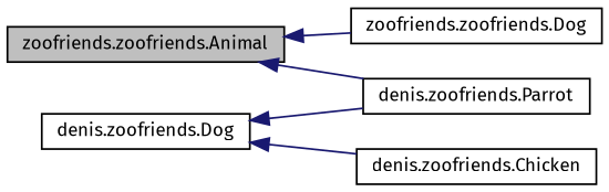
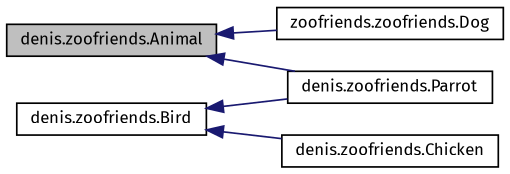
  digraph {
    fontname="Fira Sans"
    rankdir=LR
    node [color=black fillcolor=white fontname="Fira Sans" fontsize=10 shape=record style=filled]
    edge [color=midnightblue dir=back fontname="Fira Sans" fontsize=10 labelfontname=Helvetica labelfontsize=10 style=solid]
-   n1 [fillcolor=grey75 fontcolor=black height=0.2 label="zoofriends.zoofriends.Animal" width=0.4]
+   n1 [fillcolor=grey75 fontcolor=black height=0.2 label="denis.zoofriends.Animal" width=0.4]
    n2 [height=0.2 label="zoofriends.zoofriends.Dog" width=0.4]
    n3 [height=0.2 label="denis.zoofriends.Parrot" width=0.4]
-   n4 [height=0.2 label="denis.zoofriends.Dog" width=0.4]
+   n4 [height=0.2 label="denis.zoofriends.Bird" width=0.4]
    n5 [height=0.2 label="denis.zoofriends.Chicken" width=0.4]
    n1 -> n2
    n1 -> n3
    n4 -> n3
    n4 -> n5
  }
